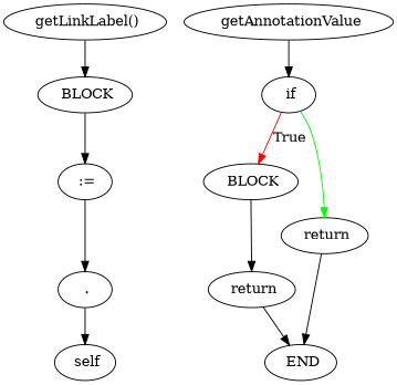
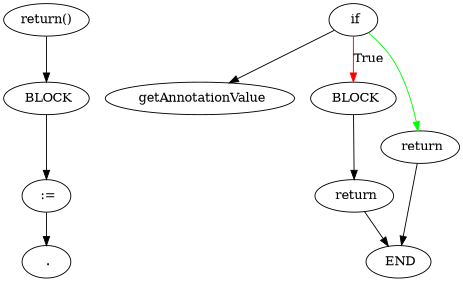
  digraph {
    edge [color=black]
-   n1 [label=" getLinkLabel()"]
+   n1 [label="return()"]
    n2 [label=" BLOCK"]
    n3 [label=" :="]
    n4 [label=" ."]
-   n5 [label=" self"]
    n6 [label=" getAnnotationValue"]
    n7 [label=" if"]
    n8 [label=" BLOCK"]
    n9 [label=" return"]
    n10 [label=" return"]
    n11 [label=" END"]
    n1 -> n2
    n2 -> n3
    n3 -> n4
-   n4 -> n5
-   n6 -> n7
+   n7 -> n6
    n7 -> n8 [color=red label=True]
    n7 -> n9 [color=green]
    n8 -> n10
    n9 -> n11
    n10 -> n11
  }
